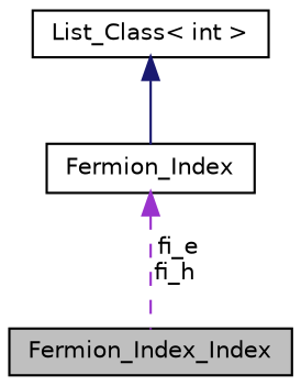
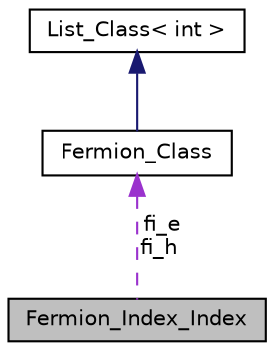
  digraph {
    node [color=black fillcolor=white fontname=Helvetica fontsize=10 shape=record style=filled]
    edge [dir=back fontname=Helvetica fontsize=10 labelfontname=Helvetica labelfontsize=10]
    n1 [fillcolor=grey75 fontcolor=black height=0.2 label=Fermion_Index_Index width=0.4]
-   n2 [height=0.2 label=Fermion_Index width=0.4]
+   n2 [height=0.2 label=Fermion_Class width=0.4]
    n3 [height=0.2 label="List_Class\< int \>" width=0.4]
    n2 -> n1 [color=darkorchid3 label=" fi_e\nfi_h" style=dashed]
    n3 -> n2 [color=midnightblue style=solid]
  }
